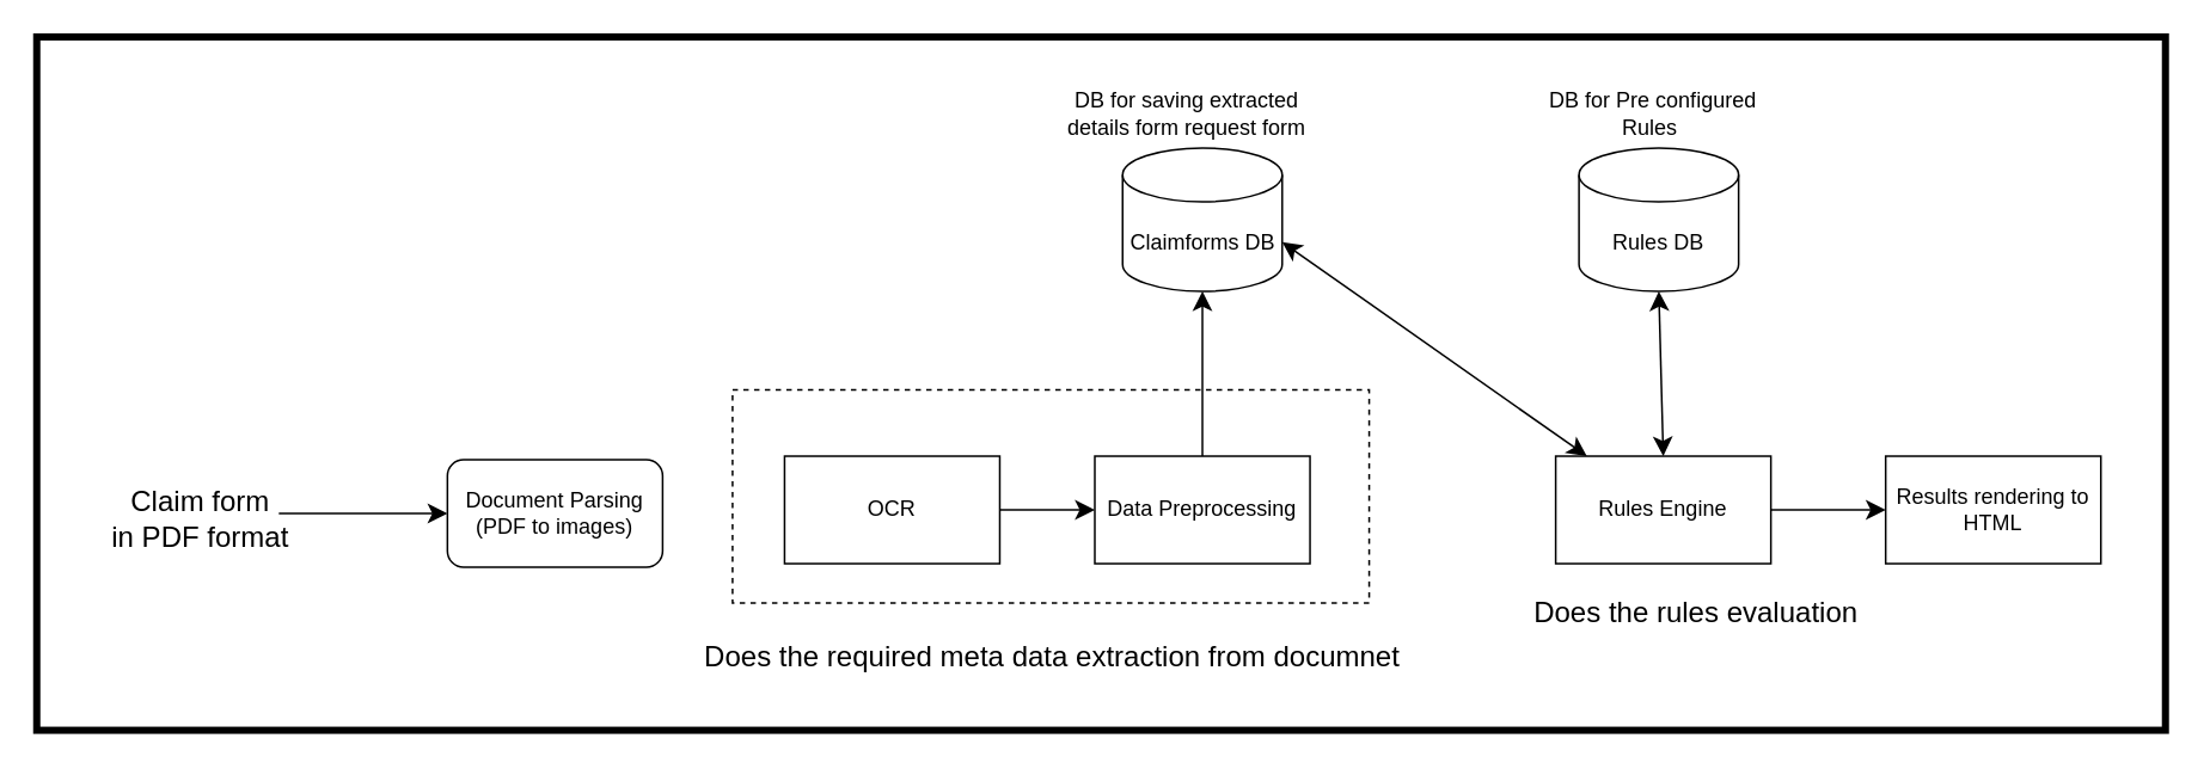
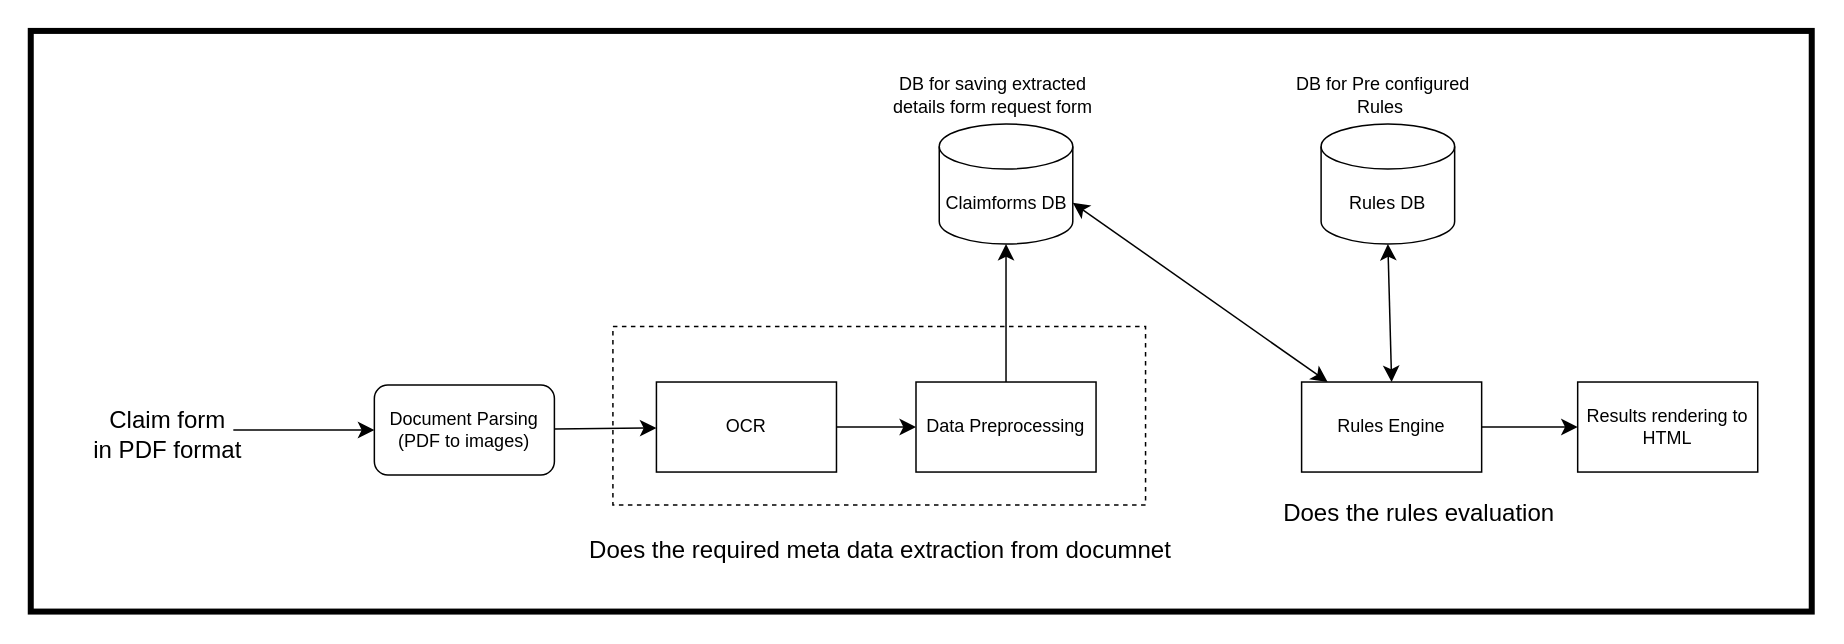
  <mxCell id="0" />
  <mxCell id="1" parent="0" />
  <mxCell id="2" value="" style="rounded=0;whiteSpace=wrap;html=1;strokeWidth=4;" vertex="1" parent="1"><mxGeometry x="20" y="20" width="1187" height="387" as="geometry" /></mxCell>
  <mxCell id="3" value="" style="rounded=0;whiteSpace=wrap;html=1;dashed=1;" vertex="1" parent="1"><mxGeometry x="408" y="217" width="355" height="119" as="geometry" /></mxCell>
+ <mxCell id="4" value="" style="edgeStyle=none;curved=1;rounded=0;orthogonalLoop=1;jettySize=auto;html=1;fontSize=12;startSize=8;endSize=8;" edge="1" parent="1" source="5" target="7"><mxGeometry relative="1" as="geometry" /></mxCell>
  <mxCell id="5" value="Document Parsing (PDF to images)" style="whiteSpace=wrap;html=1;rounded=1;" vertex="1" parent="1"><mxGeometry x="249" y="256" width="120" height="60" as="geometry" /></mxCell>
  <mxCell id="6" value="" style="edgeStyle=none;curved=1;rounded=0;orthogonalLoop=1;jettySize=auto;html=1;fontSize=12;startSize=8;endSize=8;" edge="1" parent="1" source="7" target="9"><mxGeometry relative="1" as="geometry" /></mxCell>
  <mxCell id="7" value="OCR" style="rounded=0;whiteSpace=wrap;html=1;" vertex="1" parent="1"><mxGeometry x="437" y="254" width="120" height="60" as="geometry" /></mxCell>
  <mxCell id="8" value="" style="edgeStyle=none;curved=1;rounded=0;orthogonalLoop=1;jettySize=auto;html=1;fontSize=12;startSize=8;endSize=8;" edge="1" parent="1" source="9" target="10"><mxGeometry relative="1" as="geometry" /></mxCell>
  <mxCell id="9" value="Data Preprocessing" style="rounded=0;whiteSpace=wrap;html=1;" vertex="1" parent="1"><mxGeometry x="610" y="254" width="120" height="60" as="geometry" /></mxCell>
  <mxCell id="10" value="Claimforms DB" style="shape=cylinder3;whiteSpace=wrap;html=1;boundedLbl=1;backgroundOutline=1;size=15;" vertex="1" parent="1"><mxGeometry x="625.5" y="82" width="89" height="80" as="geometry" /></mxCell>
  <mxCell id="11" value="" style="edgeStyle=none;curved=1;rounded=0;orthogonalLoop=1;jettySize=auto;html=1;fontSize=12;startSize=8;endSize=8;" edge="1" parent="1" source="12" target="13"><mxGeometry relative="1" as="geometry" /></mxCell>
  <mxCell id="12" value="Rules Engine" style="rounded=0;whiteSpace=wrap;html=1;" vertex="1" parent="1"><mxGeometry x="867" y="254" width="120" height="60" as="geometry" /></mxCell>
  <mxCell id="13" value="Results rendering to HTML" style="rounded=0;whiteSpace=wrap;html=1;" vertex="1" parent="1"><mxGeometry x="1051" y="254" width="120" height="60" as="geometry" /></mxCell>
  <mxCell id="14" value="Rules DB" style="shape=cylinder3;whiteSpace=wrap;html=1;boundedLbl=1;backgroundOutline=1;size=15;" vertex="1" parent="1"><mxGeometry x="880" y="82" width="89" height="80" as="geometry" /></mxCell>
  <mxCell id="15" value="" style="endArrow=classic;startArrow=classic;html=1;rounded=0;fontSize=12;startSize=8;endSize=8;curved=1;exitX=1;exitY=0;exitDx=0;exitDy=52.5;exitPerimeter=0;" edge="1" parent="1" source="10" target="12"><mxGeometry width="50" height="50" relative="1" as="geometry"><mxPoint x="796" y="294" as="sourcePoint" /><mxPoint x="846" y="244" as="targetPoint" /></mxGeometry></mxCell>
  <mxCell id="16" value="" style="endArrow=classic;startArrow=classic;html=1;rounded=0;fontSize=12;startSize=8;endSize=8;curved=1;entryX=0.5;entryY=1;entryDx=0;entryDy=0;entryPerimeter=0;exitX=0.5;exitY=0;exitDx=0;exitDy=0;" edge="1" parent="1" source="12" target="14"><mxGeometry width="50" height="50" relative="1" as="geometry"><mxPoint x="883" y="262" as="sourcePoint" /><mxPoint x="933" y="212" as="targetPoint" /></mxGeometry></mxCell>
  <mxCell id="17" value="" style="endArrow=classic;html=1;rounded=0;fontSize=12;startSize=8;endSize=8;curved=1;entryX=0;entryY=0.5;entryDx=0;entryDy=0;" edge="1" parent="1" target="5"><mxGeometry width="50" height="50" relative="1" as="geometry"><mxPoint x="155" y="286" as="sourcePoint" /><mxPoint x="841" y="126" as="targetPoint" /></mxGeometry></mxCell>
  <mxCell id="18" value="Claim form &lt;br&gt;in PDF format" style="text;html=1;align=center;verticalAlign=middle;resizable=0;points=[];autosize=1;strokeColor=none;fillColor=none;fontSize=16;" vertex="1" parent="1"><mxGeometry x="52" y="264" width="117" height="50" as="geometry" /></mxCell>
  <mxCell id="19" value="Does the rules evaluation" style="text;html=1;align=center;verticalAlign=middle;resizable=0;points=[];autosize=1;strokeColor=none;fillColor=none;fontSize=16;" vertex="1" parent="1"><mxGeometry x="845" y="325" width="199" height="31" as="geometry" /></mxCell>
  <mxCell id="20" value="Does the required meta data extraction from documnet" style="text;html=1;align=center;verticalAlign=middle;resizable=0;points=[];autosize=1;strokeColor=none;fillColor=none;fontSize=16;" vertex="1" parent="1"><mxGeometry x="382.5" y="350" width="406" height="31" as="geometry" /></mxCell>
  <mxCell id="21" value="DB for saving extracted details form request form" style="text;html=1;align=center;verticalAlign=middle;whiteSpace=wrap;rounded=0;" vertex="1" parent="1"><mxGeometry x="583" y="48" width="157" height="30" as="geometry" /></mxCell>
  <mxCell id="22" value="DB for Pre configured Rules&amp;nbsp;" style="text;html=1;align=center;verticalAlign=middle;whiteSpace=wrap;rounded=0;" vertex="1" parent="1"><mxGeometry x="847" y="48" width="149" height="30" as="geometry" /></mxCell>
